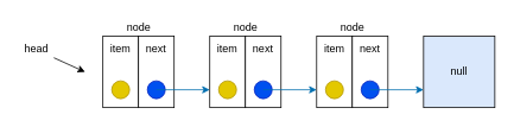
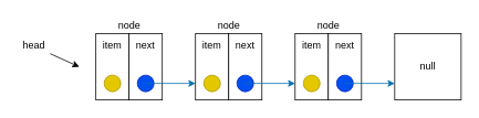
  <mxCell id="0" />
  <mxCell id="1" parent="0" />
  <mxCell id="2" value="" style="group" parent="1" vertex="1" connectable="0"><mxGeometry x="115" y="20" width="80" height="100" as="geometry" /></mxCell>
  <mxCell id="3" value="item" style="rounded=0;whiteSpace=wrap;html=1;verticalAlign=top;" parent="2" vertex="1"><mxGeometry y="20" width="40" height="80" as="geometry" /></mxCell>
  <mxCell id="4" value="next" style="rounded=0;whiteSpace=wrap;html=1;verticalAlign=top;" parent="2" vertex="1"><mxGeometry x="40" y="20" width="40" height="80" as="geometry" /></mxCell>
  <mxCell id="5" value="node" style="text;html=1;align=center;verticalAlign=middle;resizable=0;points=[];autosize=1;strokeColor=none;fillColor=none;" parent="2" vertex="1"><mxGeometry x="20" width="40" height="20" as="geometry" /></mxCell>
  <mxCell id="6" value="" style="ellipse;whiteSpace=wrap;html=1;aspect=fixed;fillColor=#e3c800;fontColor=#000000;strokeColor=#B09500;" parent="2" vertex="1"><mxGeometry x="10" y="70" width="20" height="20" as="geometry" /></mxCell>
  <mxCell id="7" value="" style="ellipse;whiteSpace=wrap;html=1;aspect=fixed;fillColor=#0050ef;fontColor=#ffffff;strokeColor=#001DBC;" parent="2" vertex="1"><mxGeometry x="50" y="70" width="20" height="20" as="geometry" /></mxCell>
  <mxCell id="8" value="" style="group" parent="1" vertex="1" connectable="0"><mxGeometry x="235" y="20" width="80" height="100" as="geometry" /></mxCell>
  <mxCell id="9" value="item" style="rounded=0;whiteSpace=wrap;html=1;verticalAlign=top;" parent="8" vertex="1"><mxGeometry y="20" width="40" height="80" as="geometry" /></mxCell>
  <mxCell id="10" value="next" style="rounded=0;whiteSpace=wrap;html=1;verticalAlign=top;" parent="8" vertex="1"><mxGeometry x="40" y="20" width="40" height="80" as="geometry" /></mxCell>
  <mxCell id="11" value="node" style="text;html=1;align=center;verticalAlign=middle;resizable=0;points=[];autosize=1;strokeColor=none;fillColor=none;" parent="8" vertex="1"><mxGeometry x="20" width="40" height="20" as="geometry" /></mxCell>
  <mxCell id="12" value="" style="ellipse;whiteSpace=wrap;html=1;aspect=fixed;fillColor=#e3c800;fontColor=#000000;strokeColor=#B09500;" parent="8" vertex="1"><mxGeometry x="10" y="70" width="20" height="20" as="geometry" /></mxCell>
  <mxCell id="13" value="" style="ellipse;whiteSpace=wrap;html=1;aspect=fixed;fillColor=#0050ef;fontColor=#ffffff;strokeColor=#001DBC;" parent="8" vertex="1"><mxGeometry x="50" y="70" width="20" height="20" as="geometry" /></mxCell>
  <mxCell id="14" value="" style="group" parent="1" vertex="1" connectable="0"><mxGeometry x="355" y="20" width="80" height="100" as="geometry" /></mxCell>
  <mxCell id="15" value="item" style="rounded=0;whiteSpace=wrap;html=1;verticalAlign=top;" parent="14" vertex="1"><mxGeometry y="20" width="40" height="80" as="geometry" /></mxCell>
  <mxCell id="16" value="next" style="rounded=0;whiteSpace=wrap;html=1;verticalAlign=top;" parent="14" vertex="1"><mxGeometry x="40" y="20" width="40" height="80" as="geometry" /></mxCell>
  <mxCell id="17" value="node" style="text;html=1;align=center;verticalAlign=middle;resizable=0;points=[];autosize=1;strokeColor=none;fillColor=none;" parent="14" vertex="1"><mxGeometry x="20" width="40" height="20" as="geometry" /></mxCell>
  <mxCell id="18" value="" style="ellipse;whiteSpace=wrap;html=1;aspect=fixed;fillColor=#e3c800;fontColor=#000000;strokeColor=#B09500;" parent="14" vertex="1"><mxGeometry x="10" y="70" width="20" height="20" as="geometry" /></mxCell>
  <mxCell id="19" value="" style="ellipse;whiteSpace=wrap;html=1;aspect=fixed;fillColor=#0050ef;fontColor=#ffffff;strokeColor=#001DBC;" parent="14" vertex="1"><mxGeometry x="50" y="70" width="20" height="20" as="geometry" /></mxCell>
- <mxCell id="20" value="null" style="rounded=0;whiteSpace=wrap;html=1;fillColor=#dae8fc;" parent="1" vertex="1"><mxGeometry x="475" y="40" width="80" height="80" as="geometry" /></mxCell>
+ <mxCell id="20" value="null" style="rounded=0;whiteSpace=wrap;html=1;" parent="1" vertex="1"><mxGeometry x="475" y="40" width="80" height="80" as="geometry" /></mxCell>
  <mxCell id="21" value="" style="endArrow=classic;html=1;fillColor=#1ba1e2;strokeColor=#006EAF;" parent="1" edge="1"><mxGeometry width="50" height="50" relative="1" as="geometry"><mxPoint x="175" y="100" as="sourcePoint" /><mxPoint x="235" y="100" as="targetPoint" /></mxGeometry></mxCell>
  <mxCell id="22" value="" style="endArrow=classic;html=1;fillColor=#1ba1e2;strokeColor=#006EAF;" parent="1" edge="1"><mxGeometry width="50" height="50" relative="1" as="geometry"><mxPoint x="295" y="100" as="sourcePoint" /><mxPoint x="355" y="100" as="targetPoint" /></mxGeometry></mxCell>
  <mxCell id="23" value="" style="endArrow=classic;html=1;strokeColor=#006EAF;fillColor=#1ba1e2;" parent="1" edge="1"><mxGeometry width="50" height="50" relative="1" as="geometry"><mxPoint x="415" y="100" as="sourcePoint" /><mxPoint x="475" y="100" as="targetPoint" /></mxGeometry></mxCell>
  <mxCell id="24" style="edgeStyle=none;html=1;entryX=0;entryY=0.75;entryDx=0;entryDy=0;" parent="1" source="25" edge="1"><mxGeometry relative="1" as="geometry"><mxPoint x="95" y="80" as="targetPoint" /></mxGeometry></mxCell>
  <mxCell id="25" value="head" style="text;html=1;align=center;verticalAlign=middle;resizable=0;points=[];autosize=1;strokeColor=none;fillColor=none;" parent="1" vertex="1"><mxGeometry x="20" y="45" width="40" height="20" as="geometry" /></mxCell>
